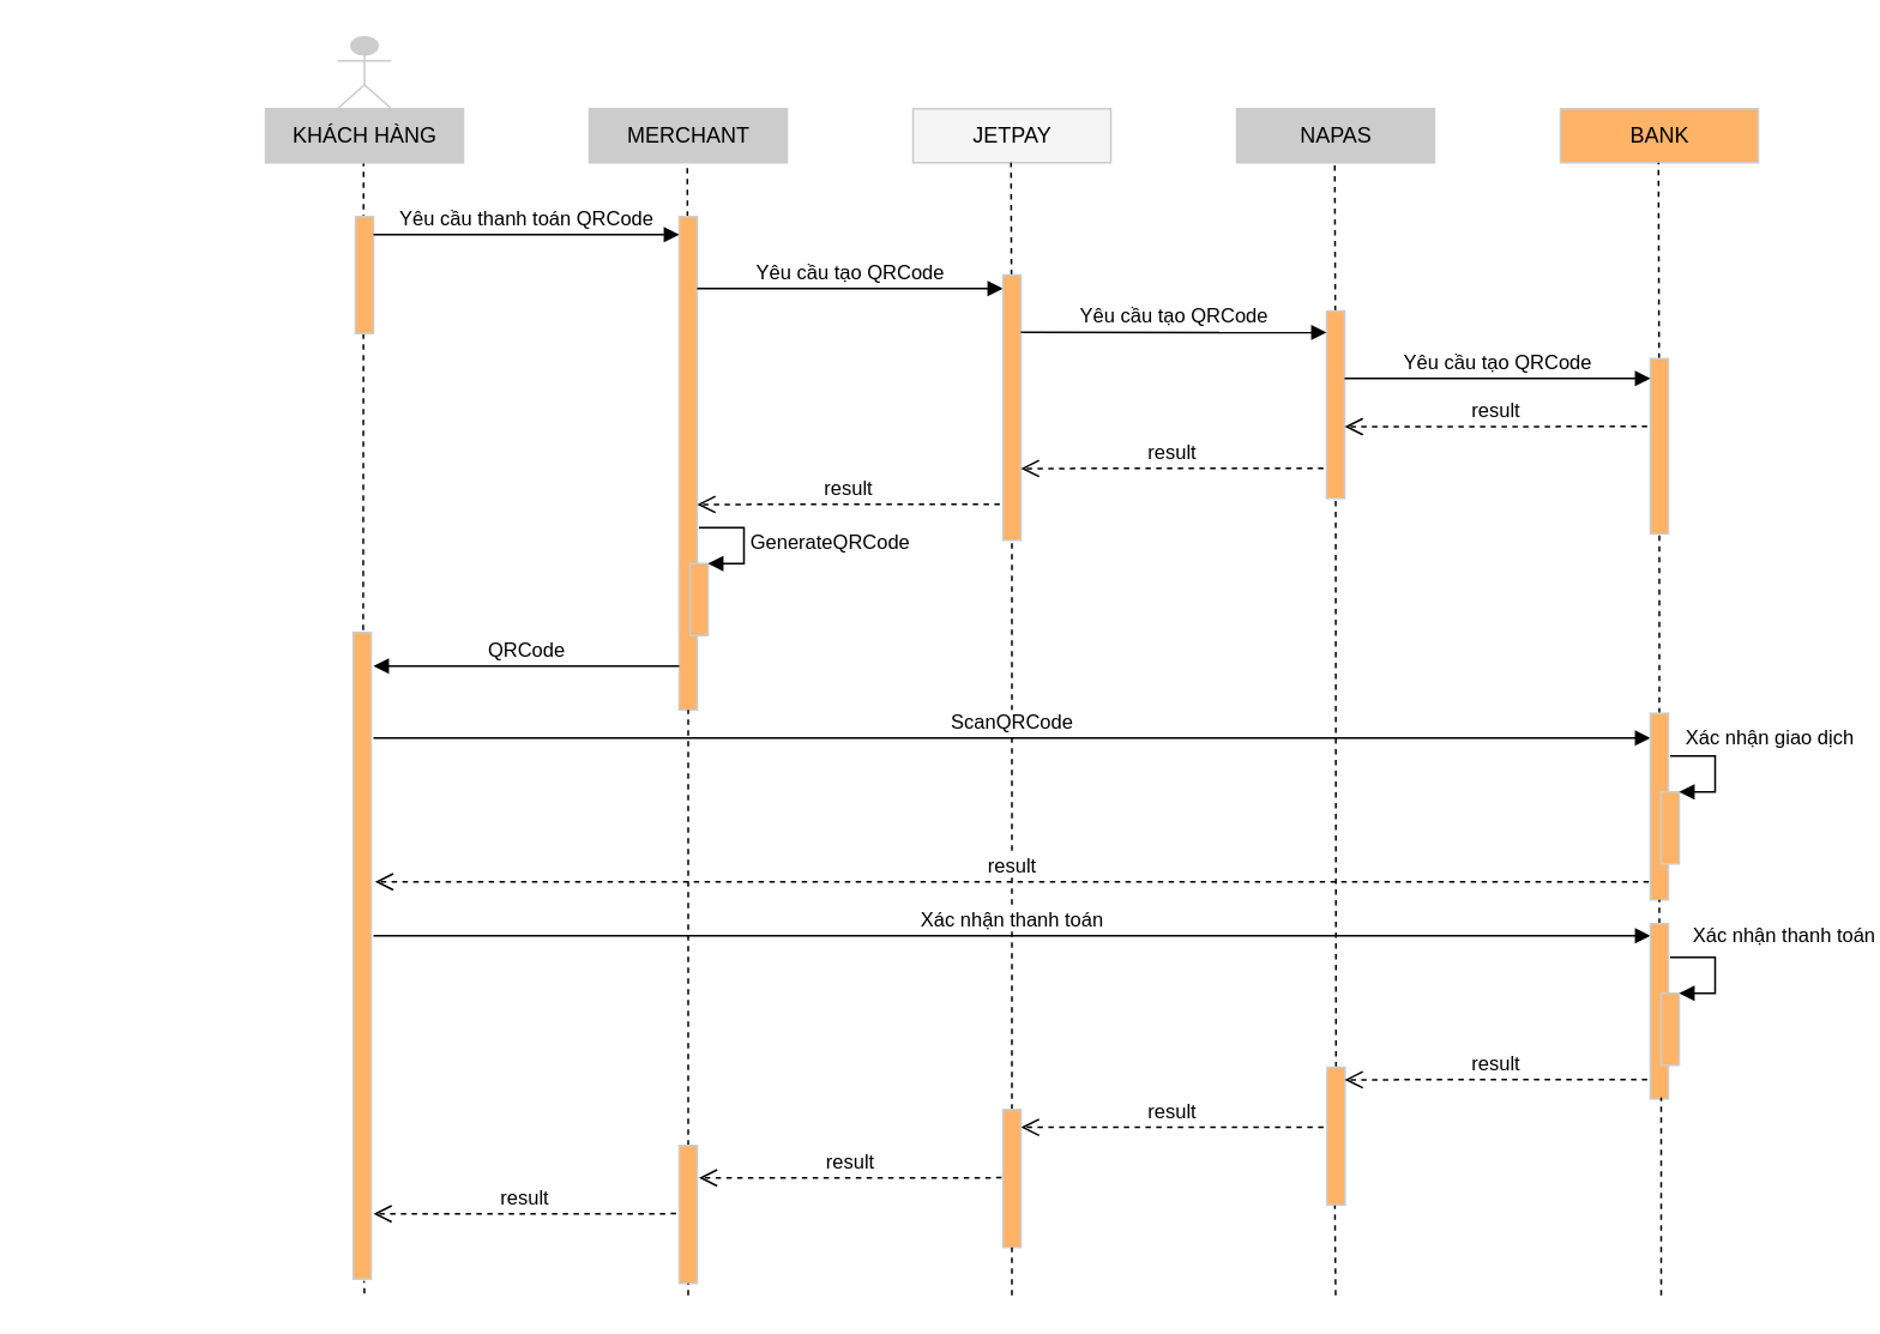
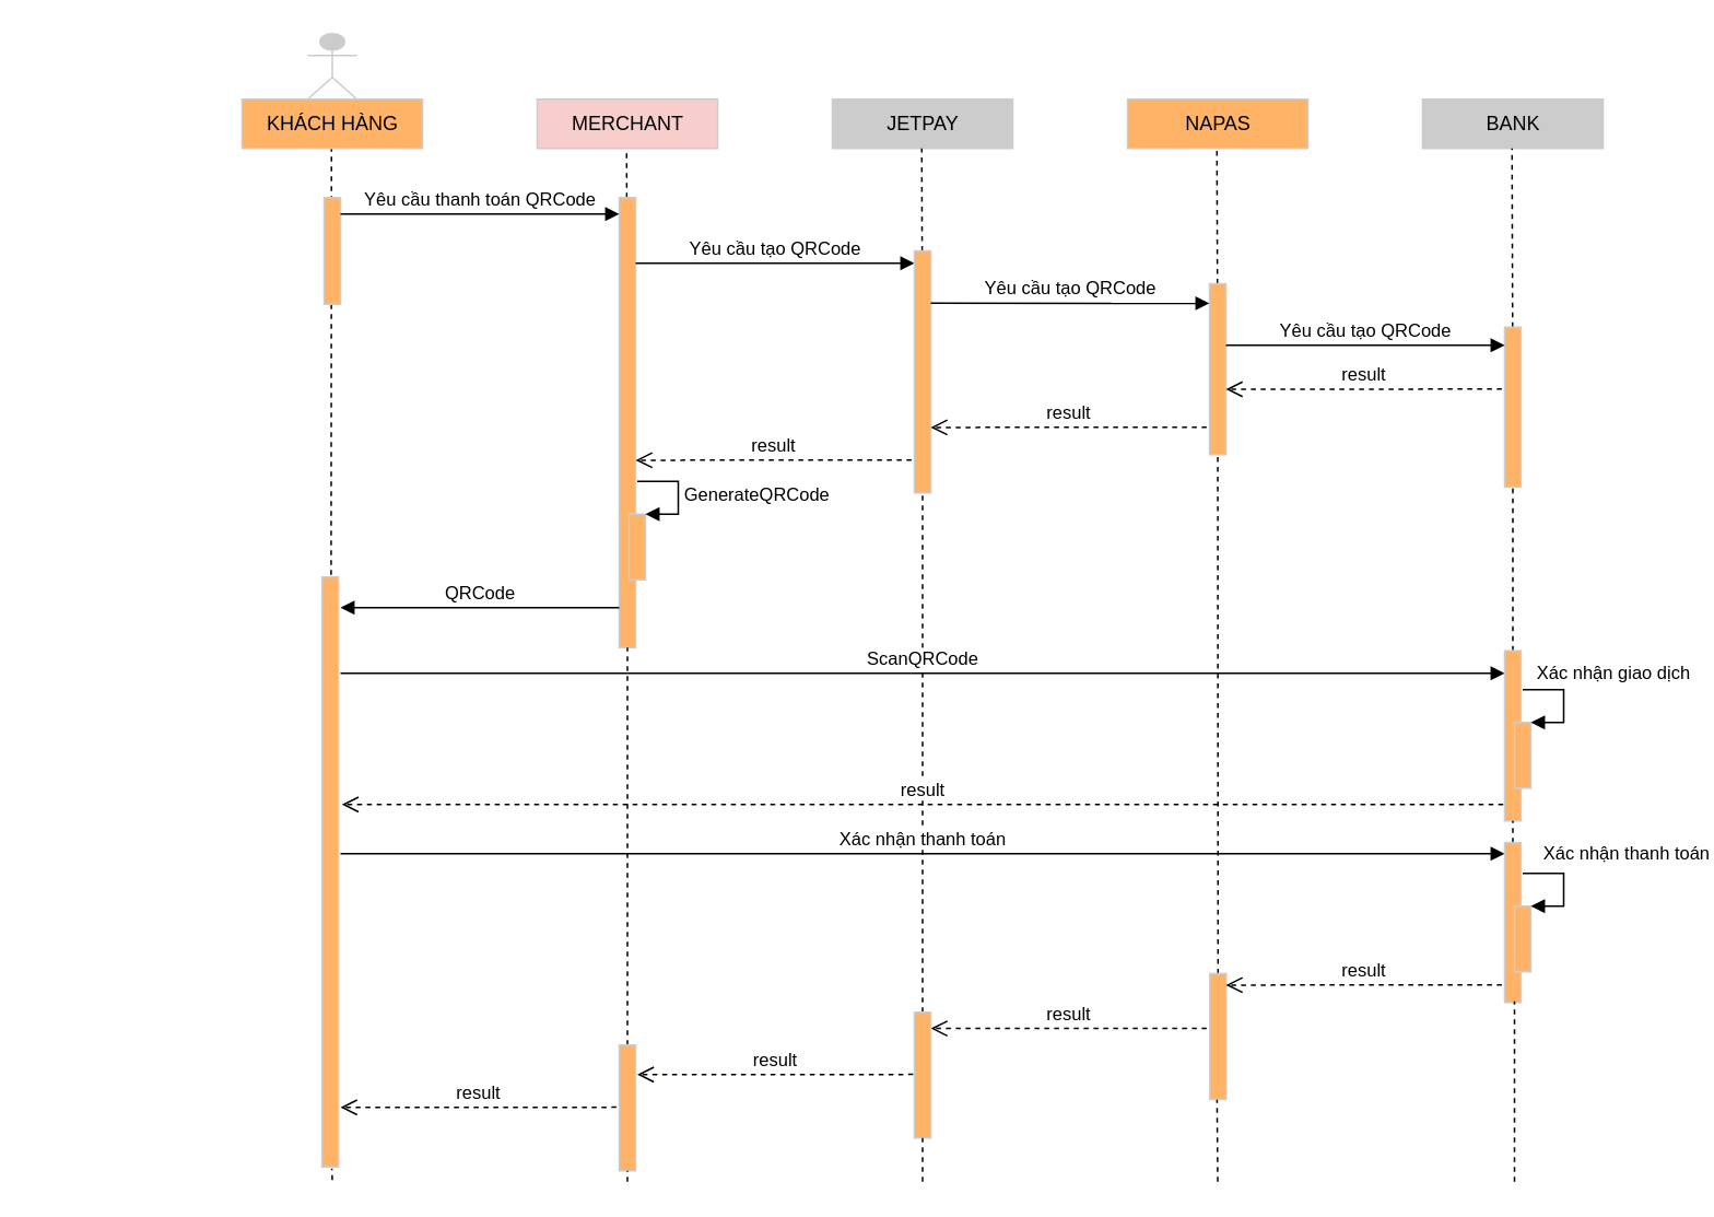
  <mxCell id="0" />
  <mxCell id="1" parent="0" />
- <mxCell id="2" value="MERCHANT" style="html=1;strokeColor=#CCCCCC;fillColor=#CCCCCC;" parent="1" vertex="1"><mxGeometry x="327" y="60" width="110" height="30" as="geometry" /></mxCell>
- <mxCell id="3" value="JETPAY" style="html=1;strokeColor=#CCCCCC;fillColor=#f5f5f5;" parent="1" vertex="1"><mxGeometry x="507" y="60" width="110" height="30" as="geometry" /></mxCell>
- <mxCell id="4" value="NAPAS" style="html=1;strokeColor=#CCCCCC;fillColor=#CCCCCC;" parent="1" vertex="1"><mxGeometry x="687" y="60" width="110" height="30" as="geometry" /></mxCell>
- <mxCell id="5" value="BANK" style="html=1;strokeColor=#CCCCCC;fillColor=#ffb366;" parent="1" vertex="1"><mxGeometry x="867" y="60" width="110" height="30" as="geometry" /></mxCell>
+ <mxCell id="2" value="MERCHANT" style="html=1;strokeColor=#CCCCCC;fillColor=#f8cecc;" parent="1" vertex="1"><mxGeometry x="327" y="60" width="110" height="30" as="geometry" /></mxCell>
+ <mxCell id="3" value="JETPAY" style="html=1;strokeColor=#CCCCCC;fillColor=#CCCCCC;" parent="1" vertex="1"><mxGeometry x="507" y="60" width="110" height="30" as="geometry" /></mxCell>
+ <mxCell id="4" value="NAPAS" style="html=1;strokeColor=#CCCCCC;fillColor=#ffb366;" parent="1" vertex="1"><mxGeometry x="687" y="60" width="110" height="30" as="geometry" /></mxCell>
+ <mxCell id="5" value="BANK" style="html=1;strokeColor=#CCCCCC;fillColor=#CCCCCC;" parent="1" vertex="1"><mxGeometry x="867" y="60" width="110" height="30" as="geometry" /></mxCell>
  <mxCell id="6" value="" style="endArrow=none;dashed=1;html=1;" parent="1" edge="1"><mxGeometry width="50" height="50" relative="1" as="geometry"><mxPoint x="201" y="680" as="sourcePoint" /><mxPoint x="201.5" y="90" as="targetPoint" /></mxGeometry></mxCell>
  <mxCell id="7" value="" style="endArrow=none;dashed=1;html=1;" parent="1" source="14" edge="1"><mxGeometry width="50" height="50" relative="1" as="geometry"><mxPoint x="381.5" y="770" as="sourcePoint" /><mxPoint x="381.5" y="90" as="targetPoint" /></mxGeometry></mxCell>
  <mxCell id="8" value="" style="endArrow=none;dashed=1;html=1;" parent="1" source="17" edge="1"><mxGeometry width="50" height="50" relative="1" as="geometry"><mxPoint x="561.5" y="770" as="sourcePoint" /><mxPoint x="561.5" y="90" as="targetPoint" /></mxGeometry></mxCell>
  <mxCell id="9" value="" style="endArrow=none;dashed=1;html=1;" parent="1" source="19" edge="1"><mxGeometry width="50" height="50" relative="1" as="geometry"><mxPoint x="741.5" y="770" as="sourcePoint" /><mxPoint x="741.5" y="90" as="targetPoint" /></mxGeometry></mxCell>
  <mxCell id="10" value="" style="endArrow=none;dashed=1;html=1;" parent="1" source="22" edge="1"><mxGeometry width="50" height="50" relative="1" as="geometry"><mxPoint x="921.5" y="770" as="sourcePoint" /><mxPoint x="921.5" y="90" as="targetPoint" /></mxGeometry></mxCell>
  <mxCell id="11" value="" style="shape=umlActor;verticalLabelPosition=bottom;verticalAlign=top;html=1;strokeColor=#CCCCCC;fillColor=#CCCCCC;" parent="1" vertex="1"><mxGeometry x="187" y="20" width="30" height="40" as="geometry" /></mxCell>
- <mxCell id="12" value="KHÁCH HÀNG" style="html=1;strokeColor=#CCCCCC;fillColor=#CCCCCC;" parent="1" vertex="1"><mxGeometry x="147" y="60" width="110" height="30" as="geometry" /></mxCell>
+ <mxCell id="12" value="KHÁCH HÀNG" style="html=1;strokeColor=#CCCCCC;fillColor=#ffb366;" parent="1" vertex="1"><mxGeometry x="147" y="60" width="110" height="30" as="geometry" /></mxCell>
  <mxCell id="13" value="" style="rounded=0;whiteSpace=wrap;html=1;strokeColor=#CCCCCC;rotation=90;fillColor=#FFB366;" parent="1" vertex="1"><mxGeometry x="169.5" y="147.5" width="65" height="10" as="geometry" /></mxCell>
  <mxCell id="14" value="" style="rounded=0;whiteSpace=wrap;html=1;strokeColor=#CCCCCC;rotation=90;fillColor=#FFB366;" parent="1" vertex="1"><mxGeometry x="244.82" y="252.19" width="274.37" height="10" as="geometry" /></mxCell>
  <mxCell id="15" value="" style="endArrow=none;dashed=1;html=1;" parent="1" source="49" target="14" edge="1"><mxGeometry width="50" height="50" relative="1" as="geometry"><mxPoint x="382" y="720" as="sourcePoint" /><mxPoint x="381.5" y="90" as="targetPoint" /></mxGeometry></mxCell>
  <mxCell id="16" value="Yêu cầu tạo QRCode" style="html=1;verticalAlign=bottom;endArrow=block;entryX=0.154;entryY=1;entryDx=0;entryDy=0;entryPerimeter=0;" parent="1" edge="1"><mxGeometry width="80" relative="1" as="geometry"><mxPoint x="387" y="160" as="sourcePoint" /><mxPoint x="557" y="160.01" as="targetPoint" /></mxGeometry></mxCell>
  <mxCell id="17" value="" style="rounded=0;whiteSpace=wrap;html=1;strokeColor=#CCCCCC;rotation=90;fillColor=#FFB366;" parent="1" vertex="1"><mxGeometry x="488.25" y="221.25" width="147.5" height="10" as="geometry" /></mxCell>
  <mxCell id="18" value="" style="endArrow=none;dashed=1;html=1;" parent="1" source="47" target="17" edge="1"><mxGeometry width="50" height="50" relative="1" as="geometry"><mxPoint x="562" y="750" as="sourcePoint" /><mxPoint x="561.5" y="90" as="targetPoint" /></mxGeometry></mxCell>
  <mxCell id="19" value="" style="rounded=0;whiteSpace=wrap;html=1;strokeColor=#CCCCCC;rotation=90;fillColor=#FFB366;" parent="1" vertex="1"><mxGeometry x="689.9" y="219.61" width="104.21" height="10" as="geometry" /></mxCell>
  <mxCell id="20" value="" style="endArrow=none;dashed=1;html=1;" parent="1" source="44" target="19" edge="1"><mxGeometry width="50" height="50" relative="1" as="geometry"><mxPoint x="742" y="680" as="sourcePoint" /><mxPoint x="741.5" y="90" as="targetPoint" /></mxGeometry></mxCell>
  <mxCell id="21" value="Yêu cầu tạo QRCode" style="html=1;verticalAlign=bottom;endArrow=block;entryX=0.154;entryY=1;entryDx=0;entryDy=0;entryPerimeter=0;" parent="1" edge="1"><mxGeometry width="80" relative="1" as="geometry"><mxPoint x="567" y="184.41" as="sourcePoint" /><mxPoint x="737" y="184.42" as="targetPoint" /></mxGeometry></mxCell>
  <mxCell id="22" value="" style="rounded=0;whiteSpace=wrap;html=1;strokeColor=#CCCCCC;rotation=90;fillColor=#FFB366;" parent="1" vertex="1"><mxGeometry x="873.24" y="242.72" width="97.5" height="10" as="geometry" /></mxCell>
  <mxCell id="23" value="" style="endArrow=none;dashed=1;html=1;" parent="1" source="34" target="22" edge="1"><mxGeometry width="50" height="50" relative="1" as="geometry"><mxPoint x="922" y="610" as="sourcePoint" /><mxPoint x="921.5" y="90" as="targetPoint" /></mxGeometry></mxCell>
  <mxCell id="24" value="" style="rounded=0;whiteSpace=wrap;html=1;strokeColor=#CCCCCC;rotation=90;fillColor=#FFB366;" parent="1" vertex="1"><mxGeometry x="20.91" y="526.1" width="359.68" height="10" as="geometry" /></mxCell>
  <mxCell id="25" value="Yêu cầu tạo QRCode" style="html=1;verticalAlign=bottom;endArrow=block;entryX=0.154;entryY=1;entryDx=0;entryDy=0;entryPerimeter=0;" edge="1" parent="1"><mxGeometry width="80" relative="1" as="geometry"><mxPoint x="747" y="210" as="sourcePoint" /><mxPoint x="917" y="210.01" as="targetPoint" /></mxGeometry></mxCell>
  <mxCell id="26" value="result" style="html=1;verticalAlign=bottom;endArrow=open;dashed=1;endSize=8;entryX=0.163;entryY=-0.176;entryDx=0;entryDy=0;entryPerimeter=0;" edge="1" parent="1"><mxGeometry relative="1" as="geometry"><mxPoint x="915.24" y="236.72" as="sourcePoint" /><mxPoint x="747.005" y="236.821" as="targetPoint" /></mxGeometry></mxCell>
  <mxCell id="27" value="result" style="html=1;verticalAlign=bottom;endArrow=open;dashed=1;endSize=8;entryX=0.163;entryY=-0.176;entryDx=0;entryDy=0;entryPerimeter=0;" edge="1" parent="1"><mxGeometry relative="1" as="geometry"><mxPoint x="735.23" y="260" as="sourcePoint" /><mxPoint x="566.995" y="260.101" as="targetPoint" /></mxGeometry></mxCell>
  <mxCell id="28" value="Yêu cầu thanh toán QRCode" style="html=1;verticalAlign=bottom;endArrow=block;entryX=0.154;entryY=1;entryDx=0;entryDy=0;entryPerimeter=0;" edge="1" parent="1"><mxGeometry width="80" relative="1" as="geometry"><mxPoint x="207" y="130" as="sourcePoint" /><mxPoint x="377" y="130.01" as="targetPoint" /></mxGeometry></mxCell>
  <mxCell id="29" value="result" style="html=1;verticalAlign=bottom;endArrow=open;dashed=1;endSize=8;entryX=0.163;entryY=-0.176;entryDx=0;entryDy=0;entryPerimeter=0;" edge="1" parent="1"><mxGeometry relative="1" as="geometry"><mxPoint x="555.24" y="280" as="sourcePoint" /><mxPoint x="387.005" y="280.101" as="targetPoint" /></mxGeometry></mxCell>
  <mxCell id="30" value="" style="html=1;points=[];perimeter=orthogonalPerimeter;fillColor=#FFB366;strokeColor=#CCCCCC;" vertex="1" parent="1"><mxGeometry x="383" y="313" width="10" height="40" as="geometry" /></mxCell>
  <mxCell id="31" value="GenerateQRCode" style="edgeStyle=orthogonalEdgeStyle;html=1;align=left;spacingLeft=2;endArrow=block;rounded=0;entryX=1;entryY=0;" edge="1" target="30" parent="1"><mxGeometry relative="1" as="geometry"><mxPoint x="388" y="293" as="sourcePoint" /><Array as="points"><mxPoint x="413" y="293" /></Array></mxGeometry></mxCell>
  <mxCell id="32" value="QRCode" style="html=1;verticalAlign=bottom;endArrow=block;" edge="1" parent="1"><mxGeometry width="80" relative="1" as="geometry"><mxPoint x="377" y="370" as="sourcePoint" /><mxPoint x="207" y="370" as="targetPoint" /></mxGeometry></mxCell>
  <mxCell id="33" value="ScanQRCode" style="html=1;verticalAlign=bottom;endArrow=block;" edge="1" parent="1"><mxGeometry width="80" relative="1" as="geometry"><mxPoint x="207" y="410" as="sourcePoint" /><mxPoint x="917" y="410" as="targetPoint" /></mxGeometry></mxCell>
  <mxCell id="34" value="" style="rounded=0;whiteSpace=wrap;html=1;strokeColor=#CCCCCC;rotation=90;fillColor=#FFB366;" vertex="1" parent="1"><mxGeometry x="870.11" y="443.13" width="103.76" height="10" as="geometry" /></mxCell>
  <mxCell id="35" value="" style="endArrow=none;dashed=1;html=1;" edge="1" parent="1" source="40" target="34"><mxGeometry width="50" height="50" relative="1" as="geometry"><mxPoint x="922" y="610" as="sourcePoint" /><mxPoint x="921.991" y="296.47" as="targetPoint" /></mxGeometry></mxCell>
  <mxCell id="36" value="" style="html=1;points=[];perimeter=orthogonalPerimeter;strokeColor=#CCCCCC;fillColor=#FFB366;" vertex="1" parent="1"><mxGeometry x="923" y="440" width="10" height="40" as="geometry" /></mxCell>
  <mxCell id="37" value="Xác nhận giao dịch" style="edgeStyle=orthogonalEdgeStyle;html=1;align=left;spacingLeft=2;endArrow=block;rounded=0;entryX=1;entryY=0;strokeColor=#000000;" edge="1" target="36" parent="1"><mxGeometry x="-0.846" y="10" relative="1" as="geometry"><mxPoint x="928" y="420" as="sourcePoint" /><Array as="points"><mxPoint x="953" y="420" /></Array><mxPoint as="offset" /></mxGeometry></mxCell>
  <mxCell id="38" value="result" style="html=1;verticalAlign=bottom;endArrow=open;dashed=1;endSize=8;" edge="1" parent="1"><mxGeometry relative="1" as="geometry"><mxPoint x="916.12" y="490" as="sourcePoint" /><mxPoint x="207.88" y="490" as="targetPoint" /></mxGeometry></mxCell>
  <mxCell id="39" value="Xác nhận thanh toán" style="html=1;verticalAlign=bottom;endArrow=block;" edge="1" parent="1"><mxGeometry width="80" relative="1" as="geometry"><mxPoint x="207" y="520" as="sourcePoint" /><mxPoint x="917" y="520" as="targetPoint" /></mxGeometry></mxCell>
  <mxCell id="40" value="" style="rounded=0;whiteSpace=wrap;html=1;strokeColor=#CCCCCC;rotation=90;fillColor=#FFB366;" vertex="1" parent="1"><mxGeometry x="873.24" y="557" width="97.5" height="10" as="geometry" /></mxCell>
  <mxCell id="41" value="" style="endArrow=none;dashed=1;html=1;" edge="1" parent="1" target="40"><mxGeometry width="50" height="50" relative="1" as="geometry"><mxPoint x="922" y="610" as="sourcePoint" /><mxPoint x="921.993" y="500.01" as="targetPoint" /></mxGeometry></mxCell>
  <mxCell id="42" value="" style="html=1;points=[];perimeter=orthogonalPerimeter;strokeColor=#CCCCCC;fillColor=#FFB366;" vertex="1" parent="1"><mxGeometry x="923" y="552" width="10" height="40" as="geometry" /></mxCell>
  <mxCell id="43" value="Xác nhận thanh toán" style="edgeStyle=orthogonalEdgeStyle;html=1;align=left;spacingLeft=2;endArrow=block;rounded=0;entryX=1;entryY=0;strokeColor=#000000;" edge="1" target="42" parent="1"><mxGeometry x="-0.723" y="12" relative="1" as="geometry"><mxPoint x="928" y="532" as="sourcePoint" /><Array as="points"><mxPoint x="953" y="532" /></Array><mxPoint as="offset" /></mxGeometry></mxCell>
  <mxCell id="44" value="" style="rounded=0;whiteSpace=wrap;html=1;strokeColor=#CCCCCC;rotation=90;fillColor=#FFB366;" vertex="1" parent="1"><mxGeometry x="703.9" y="626.45" width="76.65" height="10" as="geometry" /></mxCell>
  <mxCell id="45" value="result" style="html=1;verticalAlign=bottom;endArrow=open;dashed=1;endSize=8;entryX=0.163;entryY=-0.176;entryDx=0;entryDy=0;entryPerimeter=0;" edge="1" parent="1"><mxGeometry relative="1" as="geometry"><mxPoint x="915.24" y="600" as="sourcePoint" /><mxPoint x="747.005" y="600.101" as="targetPoint" /></mxGeometry></mxCell>
  <mxCell id="46" value="result" style="html=1;verticalAlign=bottom;endArrow=open;dashed=1;endSize=8;entryX=0.163;entryY=-0.176;entryDx=0;entryDy=0;entryPerimeter=0;" edge="1" parent="1"><mxGeometry relative="1" as="geometry"><mxPoint x="735.24" y="626.45" as="sourcePoint" /><mxPoint x="567.005" y="626.551" as="targetPoint" /></mxGeometry></mxCell>
  <mxCell id="47" value="" style="rounded=0;whiteSpace=wrap;html=1;strokeColor=#CCCCCC;rotation=90;fillColor=#FFB366;" vertex="1" parent="1"><mxGeometry x="523.68" y="650" width="76.65" height="10" as="geometry" /></mxCell>
  <mxCell id="48" value="" style="endArrow=none;dashed=1;html=1;" edge="1" parent="1" target="47"><mxGeometry width="50" height="50" relative="1" as="geometry"><mxPoint x="562" y="720" as="sourcePoint" /><mxPoint x="562" y="300" as="targetPoint" /></mxGeometry></mxCell>
  <mxCell id="49" value="" style="rounded=0;whiteSpace=wrap;html=1;strokeColor=#CCCCCC;rotation=90;fillColor=#FFB366;" vertex="1" parent="1"><mxGeometry x="343.68" y="670" width="76.65" height="10" as="geometry" /></mxCell>
  <mxCell id="50" value="" style="endArrow=none;dashed=1;html=1;" edge="1" parent="1" target="49"><mxGeometry width="50" height="50" relative="1" as="geometry"><mxPoint x="382" y="720" as="sourcePoint" /><mxPoint x="382.004" y="394.375" as="targetPoint" /></mxGeometry></mxCell>
  <mxCell id="51" value="result" style="html=1;verticalAlign=bottom;endArrow=open;dashed=1;endSize=8;entryX=0.163;entryY=-0.176;entryDx=0;entryDy=0;entryPerimeter=0;" edge="1" parent="1"><mxGeometry relative="1" as="geometry"><mxPoint x="556.23" y="654.58" as="sourcePoint" /><mxPoint x="387.995" y="654.681" as="targetPoint" /></mxGeometry></mxCell>
  <mxCell id="52" value="result" style="html=1;verticalAlign=bottom;endArrow=open;dashed=1;endSize=8;entryX=0.163;entryY=-0.176;entryDx=0;entryDy=0;entryPerimeter=0;" edge="1" parent="1"><mxGeometry relative="1" as="geometry"><mxPoint x="375.24" y="674.58" as="sourcePoint" /><mxPoint x="207.005" y="674.681" as="targetPoint" /></mxGeometry></mxCell>
  <mxCell id="53" value="" style="endArrow=none;dashed=1;html=1;" edge="1" parent="1"><mxGeometry width="50" height="50" relative="1" as="geometry"><mxPoint x="742" y="720" as="sourcePoint" /><mxPoint x="741.582" y="669.995" as="targetPoint" /></mxGeometry></mxCell>
  <mxCell id="54" value="" style="endArrow=none;dashed=1;html=1;" edge="1" parent="1"><mxGeometry width="50" height="50" relative="1" as="geometry"><mxPoint x="923" y="720" as="sourcePoint" /><mxPoint x="923.002" y="609.995" as="targetPoint" /></mxGeometry></mxCell>
  <mxCell id="55" value="" style="endArrow=none;dashed=1;html=1;" edge="1" parent="1"><mxGeometry width="50" height="50" relative="1" as="geometry"><mxPoint x="202" y="719" as="sourcePoint" /><mxPoint x="201.761" y="711.995" as="targetPoint" /></mxGeometry></mxCell>
